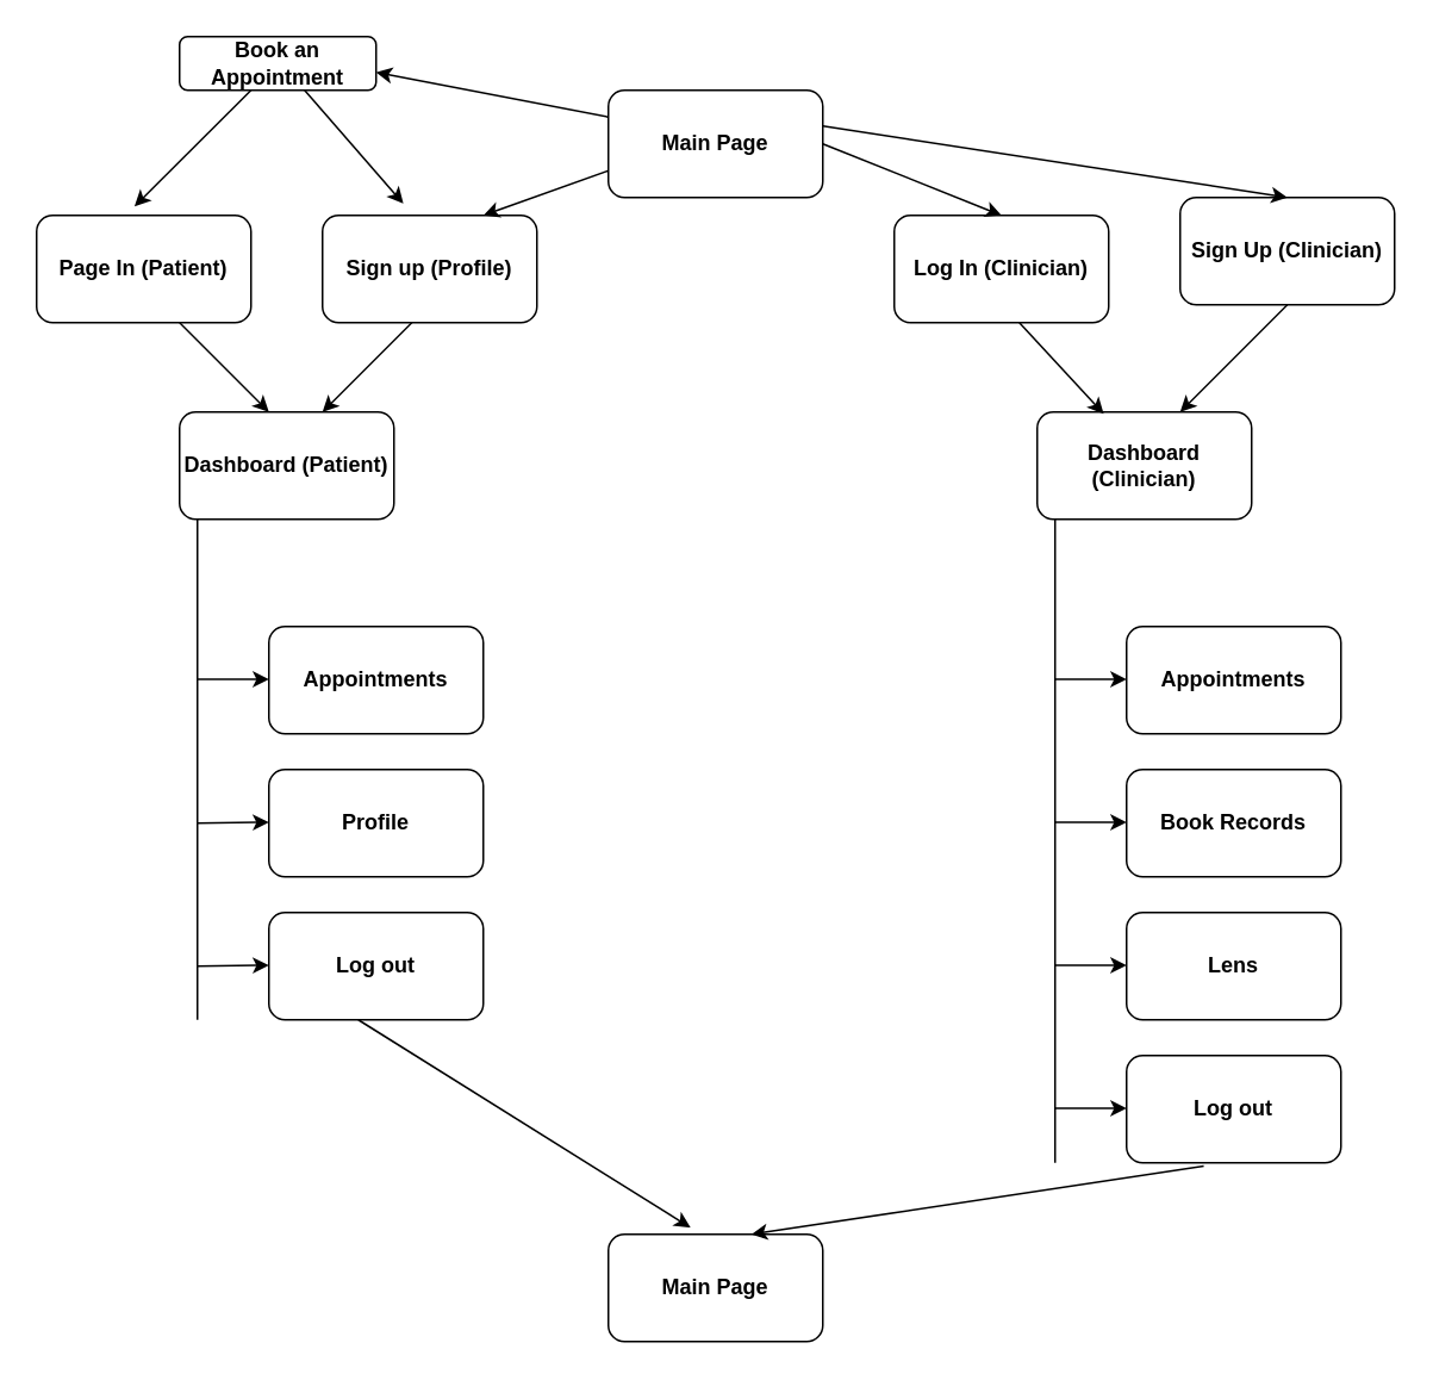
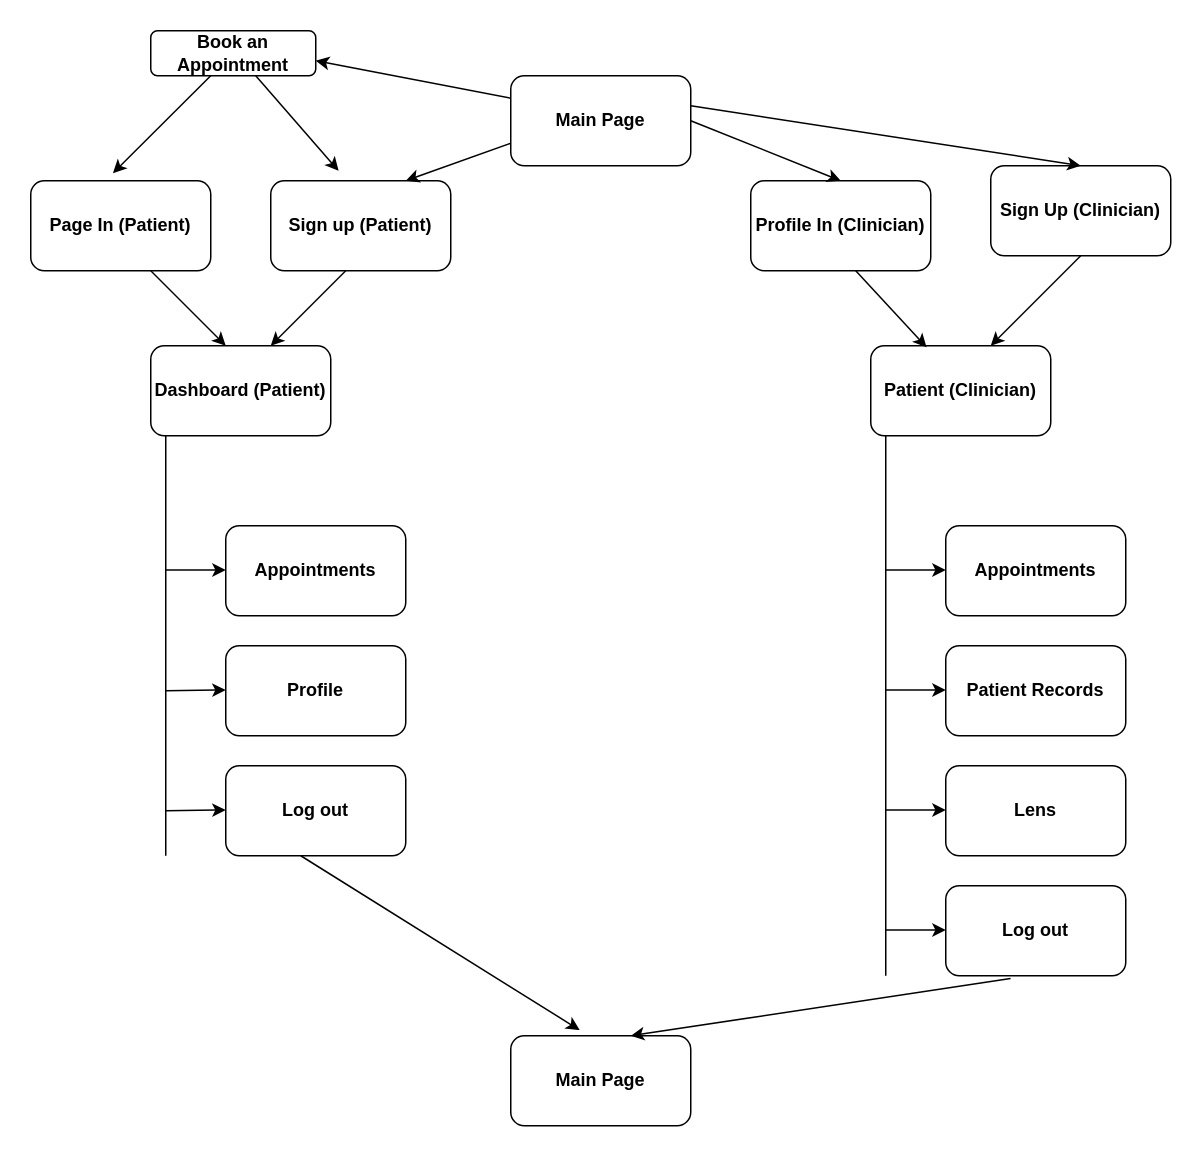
  <mxCell id="0" />
  <mxCell id="1" parent="0" />
  <mxCell id="2" value="&lt;b&gt;Main Page&lt;/b&gt;" style="rounded=1;whiteSpace=wrap;html=1;" vertex="1" parent="1"><mxGeometry x="340" y="50" width="120" height="60" as="geometry" /></mxCell>
  <mxCell id="3" value="&lt;b&gt;Page In (Patient)&lt;/b&gt;" style="rounded=1;whiteSpace=wrap;html=1;" vertex="1" parent="1"><mxGeometry x="20" y="120" width="120" height="60" as="geometry" /></mxCell>
- <mxCell id="4" value="&lt;b&gt;Sign up (Profile)&lt;/b&gt;" style="rounded=1;whiteSpace=wrap;html=1;" vertex="1" parent="1"><mxGeometry x="180" y="120" width="120" height="60" as="geometry" /></mxCell>
+ <mxCell id="4" value="&lt;b&gt;Sign up (Patient)&lt;/b&gt;" style="rounded=1;whiteSpace=wrap;html=1;" vertex="1" parent="1"><mxGeometry x="180" y="120" width="120" height="60" as="geometry" /></mxCell>
  <mxCell id="5" value="&lt;b&gt;Sign Up (Clinician)&lt;/b&gt;" style="rounded=1;whiteSpace=wrap;html=1;" vertex="1" parent="1"><mxGeometry x="660" y="110" width="120" height="60" as="geometry" /></mxCell>
- <mxCell id="6" value="&lt;b&gt;Log In (Clinician)&lt;/b&gt;" style="rounded=1;whiteSpace=wrap;html=1;" vertex="1" parent="1"><mxGeometry x="500" y="120" width="120" height="60" as="geometry" /></mxCell>
+ <mxCell id="6" value="&lt;b&gt;Profile In (Clinician)&lt;/b&gt;" style="rounded=1;whiteSpace=wrap;html=1;" vertex="1" parent="1"><mxGeometry x="500" y="120" width="120" height="60" as="geometry" /></mxCell>
  <mxCell id="7" value="&lt;b&gt;Dashboard (Patient)&lt;/b&gt;" style="rounded=1;whiteSpace=wrap;html=1;" vertex="1" parent="1"><mxGeometry x="100" y="230" width="120" height="60" as="geometry" /></mxCell>
- <mxCell id="8" value="&lt;b&gt;Dashboard (Clinician)&lt;/b&gt;" style="rounded=1;whiteSpace=wrap;html=1;" vertex="1" parent="1"><mxGeometry x="580" y="230" width="120" height="60" as="geometry" /></mxCell>
+ <mxCell id="8" value="&lt;b&gt;Patient (Clinician)&lt;/b&gt;" style="rounded=1;whiteSpace=wrap;html=1;" vertex="1" parent="1"><mxGeometry x="580" y="230" width="120" height="60" as="geometry" /></mxCell>
  <mxCell id="9" value="&lt;b&gt;Book an Appointment&lt;/b&gt;" style="rounded=1;whiteSpace=wrap;html=1;" vertex="1" parent="1"><mxGeometry x="100" y="20" width="110" height="30" as="geometry" /></mxCell>
  <mxCell id="10" value="&lt;b&gt;Profile&lt;/b&gt;" style="rounded=1;whiteSpace=wrap;html=1;" vertex="1" parent="1"><mxGeometry x="150" y="430" width="120" height="60" as="geometry" /></mxCell>
  <mxCell id="11" value="&lt;b&gt;Appointments&lt;/b&gt;" style="rounded=1;whiteSpace=wrap;html=1;" vertex="1" parent="1"><mxGeometry x="150" y="350" width="120" height="60" as="geometry" /></mxCell>
  <mxCell id="12" value="&lt;b&gt;Log out&lt;/b&gt;" style="rounded=1;whiteSpace=wrap;html=1;" vertex="1" parent="1"><mxGeometry x="150" y="510" width="120" height="60" as="geometry" /></mxCell>
  <mxCell id="13" value="&lt;b&gt;Appointments&lt;/b&gt;" style="rounded=1;whiteSpace=wrap;html=1;" vertex="1" parent="1"><mxGeometry x="630" y="350" width="120" height="60" as="geometry" /></mxCell>
- <mxCell id="14" value="&lt;b&gt;Book Records&lt;/b&gt;" style="rounded=1;whiteSpace=wrap;html=1;" vertex="1" parent="1"><mxGeometry x="630" y="430" width="120" height="60" as="geometry" /></mxCell>
+ <mxCell id="14" value="&lt;b&gt;Patient Records&lt;/b&gt;" style="rounded=1;whiteSpace=wrap;html=1;" vertex="1" parent="1"><mxGeometry x="630" y="430" width="120" height="60" as="geometry" /></mxCell>
  <mxCell id="15" value="&lt;b&gt;Lens&lt;/b&gt;" style="rounded=1;whiteSpace=wrap;html=1;" vertex="1" parent="1"><mxGeometry x="630" y="510" width="120" height="60" as="geometry" /></mxCell>
  <mxCell id="16" value="&lt;b&gt;Log out&lt;/b&gt;" style="rounded=1;whiteSpace=wrap;html=1;" vertex="1" parent="1"><mxGeometry x="630" y="590" width="120" height="60" as="geometry" /></mxCell>
  <mxCell id="17" value="&lt;b&gt;Main Page&lt;/b&gt;" style="rounded=1;whiteSpace=wrap;html=1;" vertex="1" parent="1"><mxGeometry x="340" y="690" width="120" height="60" as="geometry" /></mxCell>
  <mxCell id="18" value="" style="endArrow=classic;html=1;rounded=0;entryX=0.75;entryY=0;entryDx=0;entryDy=0;exitX=0;exitY=0.75;exitDx=0;exitDy=0;" edge="1" parent="1" source="2" target="4"><mxGeometry width="50" height="50" relative="1" as="geometry"><mxPoint x="260" y="90" as="sourcePoint" /><mxPoint x="310" y="40" as="targetPoint" /></mxGeometry></mxCell>
  <mxCell id="19" value="" style="endArrow=classic;html=1;rounded=0;entryX=0.5;entryY=0;entryDx=0;entryDy=0;exitX=0.411;exitY=1.167;exitDx=0;exitDy=0;exitPerimeter=0;" edge="1" parent="1"><mxGeometry width="50" height="50" relative="1" as="geometry"><mxPoint x="140" y="50" as="sourcePoint" /><mxPoint x="74.79" y="114.99" as="targetPoint" /></mxGeometry></mxCell>
  <mxCell id="20" value="" style="endArrow=classic;html=1;rounded=0;entryX=0.377;entryY=-0.11;entryDx=0;entryDy=0;entryPerimeter=0;" edge="1" parent="1" target="4"><mxGeometry width="50" height="50" relative="1" as="geometry"><mxPoint x="170" y="50" as="sourcePoint" /><mxPoint x="230" y="100" as="targetPoint" /></mxGeometry></mxCell>
  <mxCell id="21" value="" style="endArrow=classic;html=1;rounded=0;exitX=0;exitY=0.25;exitDx=0;exitDy=0;" edge="1" parent="1" source="2"><mxGeometry width="50" height="50" relative="1" as="geometry"><mxPoint x="280" y="80" as="sourcePoint" /><mxPoint x="210" y="40" as="targetPoint" /></mxGeometry></mxCell>
  <mxCell id="22" value="" style="endArrow=classic;html=1;rounded=0;" edge="1" parent="1"><mxGeometry width="50" height="50" relative="1" as="geometry"><mxPoint x="460" y="80" as="sourcePoint" /><mxPoint x="560" y="120" as="targetPoint" /></mxGeometry></mxCell>
  <mxCell id="23" value="" style="endArrow=classic;html=1;rounded=0;entryX=0.5;entryY=0;entryDx=0;entryDy=0;" edge="1" parent="1" target="5"><mxGeometry width="50" height="50" relative="1" as="geometry"><mxPoint x="460" y="70" as="sourcePoint" /><mxPoint x="580" y="110" as="targetPoint" /></mxGeometry></mxCell>
  <mxCell id="24" value="" style="endArrow=classic;html=1;rounded=0;" edge="1" parent="1"><mxGeometry width="50" height="50" relative="1" as="geometry"><mxPoint x="100" y="180" as="sourcePoint" /><mxPoint x="150" y="230" as="targetPoint" /></mxGeometry></mxCell>
  <mxCell id="25" value="" style="endArrow=classic;html=1;rounded=0;" edge="1" parent="1"><mxGeometry width="50" height="50" relative="1" as="geometry"><mxPoint x="230" y="180" as="sourcePoint" /><mxPoint x="180" y="230" as="targetPoint" /></mxGeometry></mxCell>
  <mxCell id="26" value="" style="endArrow=classic;html=1;rounded=0;entryX=0.31;entryY=0.017;entryDx=0;entryDy=0;entryPerimeter=0;" edge="1" parent="1" target="8"><mxGeometry width="50" height="50" relative="1" as="geometry"><mxPoint x="570" y="180" as="sourcePoint" /><mxPoint x="620" y="220" as="targetPoint" /></mxGeometry></mxCell>
  <mxCell id="27" value="" style="endArrow=classic;html=1;rounded=0;exitX=0.5;exitY=1;exitDx=0;exitDy=0;" edge="1" parent="1" source="5"><mxGeometry width="50" height="50" relative="1" as="geometry"><mxPoint x="700" y="190" as="sourcePoint" /><mxPoint x="660" y="230" as="targetPoint" /></mxGeometry></mxCell>
  <mxCell id="28" value="" style="endArrow=none;html=1;rounded=0;" edge="1" parent="1"><mxGeometry width="50" height="50" relative="1" as="geometry"><mxPoint x="590" y="650" as="sourcePoint" /><mxPoint x="590" y="290" as="targetPoint" /></mxGeometry></mxCell>
  <mxCell id="29" value="" style="endArrow=none;html=1;rounded=0;" edge="1" parent="1"><mxGeometry width="50" height="50" relative="1" as="geometry"><mxPoint x="110" y="570" as="sourcePoint" /><mxPoint x="110" y="290" as="targetPoint" /></mxGeometry></mxCell>
  <mxCell id="30" value="" style="endArrow=classic;html=1;rounded=0;" edge="1" parent="1"><mxGeometry width="50" height="50" relative="1" as="geometry"><mxPoint x="110" y="540" as="sourcePoint" /><mxPoint x="150" y="539.5" as="targetPoint" /></mxGeometry></mxCell>
  <mxCell id="31" value="" style="endArrow=classic;html=1;rounded=0;" edge="1" parent="1"><mxGeometry width="50" height="50" relative="1" as="geometry"><mxPoint x="110" y="460" as="sourcePoint" /><mxPoint x="150" y="459.5" as="targetPoint" /></mxGeometry></mxCell>
  <mxCell id="32" value="" style="endArrow=classic;html=1;rounded=0;" edge="1" parent="1"><mxGeometry width="50" height="50" relative="1" as="geometry"><mxPoint x="110" y="379.5" as="sourcePoint" /><mxPoint x="150" y="379.5" as="targetPoint" /></mxGeometry></mxCell>
  <mxCell id="33" value="" style="endArrow=classic;html=1;rounded=0;" edge="1" parent="1"><mxGeometry width="50" height="50" relative="1" as="geometry"><mxPoint x="590" y="379.5" as="sourcePoint" /><mxPoint x="630" y="379.5" as="targetPoint" /></mxGeometry></mxCell>
  <mxCell id="34" value="" style="endArrow=classic;html=1;rounded=0;" edge="1" parent="1"><mxGeometry width="50" height="50" relative="1" as="geometry"><mxPoint x="590" y="459.5" as="sourcePoint" /><mxPoint x="630" y="459.5" as="targetPoint" /></mxGeometry></mxCell>
  <mxCell id="35" value="" style="endArrow=classic;html=1;rounded=0;" edge="1" parent="1"><mxGeometry width="50" height="50" relative="1" as="geometry"><mxPoint x="590" y="539.5" as="sourcePoint" /><mxPoint x="630" y="539.5" as="targetPoint" /></mxGeometry></mxCell>
  <mxCell id="36" value="" style="endArrow=classic;html=1;rounded=0;" edge="1" parent="1"><mxGeometry width="50" height="50" relative="1" as="geometry"><mxPoint x="590" y="619.5" as="sourcePoint" /><mxPoint x="630" y="619.5" as="targetPoint" /></mxGeometry></mxCell>
  <mxCell id="37" value="" style="endArrow=classic;html=1;rounded=0;entryX=0.383;entryY=-0.063;entryDx=0;entryDy=0;entryPerimeter=0;" edge="1" parent="1" target="17"><mxGeometry width="50" height="50" relative="1" as="geometry"><mxPoint x="200" y="570" as="sourcePoint" /><mxPoint x="300" y="640" as="targetPoint" /></mxGeometry></mxCell>
  <mxCell id="38" value="" style="endArrow=classic;html=1;rounded=0;exitX=0.36;exitY=1.03;exitDx=0;exitDy=0;exitPerimeter=0;" edge="1" parent="1" source="16"><mxGeometry width="50" height="50" relative="1" as="geometry"><mxPoint x="460" y="650" as="sourcePoint" /><mxPoint x="420" y="690" as="targetPoint" /></mxGeometry></mxCell>
